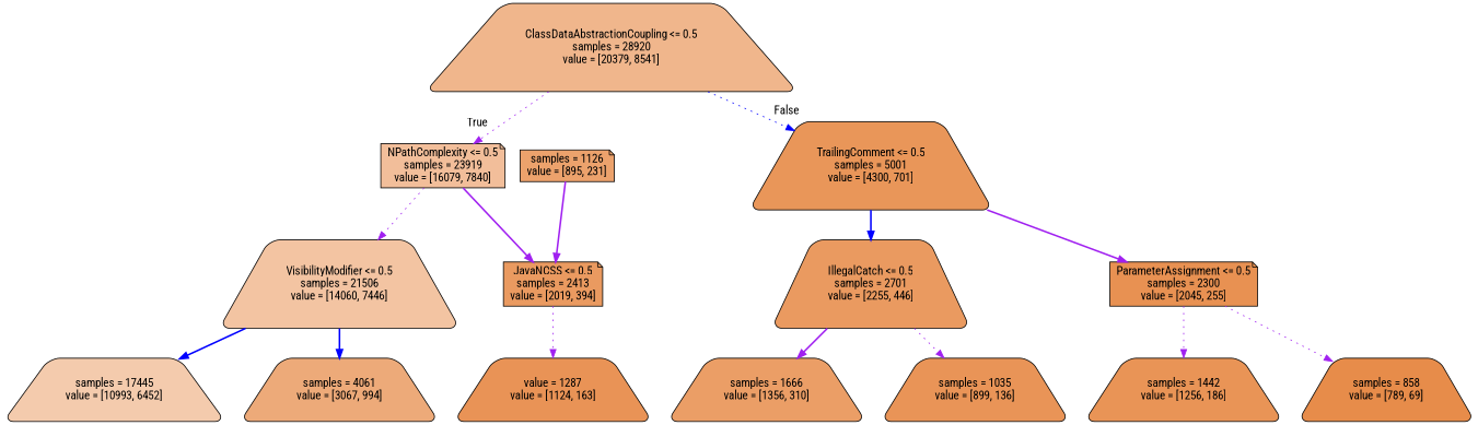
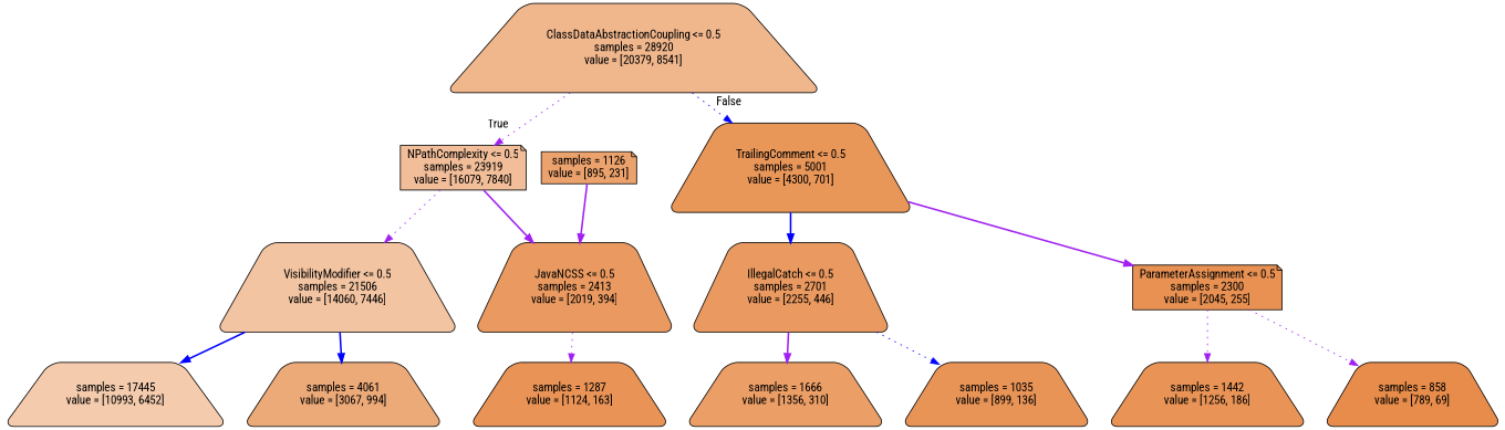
  digraph {
    fontname="Roboto Condensed"
    node [color=black fillcolor="#ea9a60" fontname="Roboto Condensed" shape=trapezium style="filled, rounded"]
    edge [color=purple fontname="Roboto Condensed" style=dotted]
    n1 [fillcolor="#f0b68c" label="ClassDataAbstractionCoupling <= 0.5\nsamples = 28920\nvalue = [20379, 8541]"]
    n2 [fillcolor="#f2be9a" label="NPathComplexity <= 0.5\nsamples = 23919\nvalue = [16079, 7840]" shape=note]
    n3 [fillcolor="#e99659" label="TrailingComment <= 0.5\nsamples = 5001\nvalue = [4300, 701]"]
    n4 [fillcolor="#f3c4a2" label="VisibilityModifier <= 0.5\nsamples = 21506\nvalue = [14060, 7446]"]
-   n5 [label="JavaNCSS <= 0.5\nsamples = 2413\nvalue = [2019, 394]" shape=note]
+   n5 [label="JavaNCSS <= 0.5\nsamples = 2413\nvalue = [2019, 394]"]
    n6 [label="IllegalCatch <= 0.5\nsamples = 2701\nvalue = [2255, 446]"]
    n7 [fillcolor="#e89152" label="ParameterAssignment <= 0.5\nsamples = 2300\nvalue = [2045, 255]" shape=note]
    n8 [fillcolor="#f4cbad" label="samples = 17445\nvalue = [10993, 6452]"]
    n9 [fillcolor="#edaa79" label="samples = 4061\nvalue = [3067, 994]"]
-   n10 [fillcolor="#e99356" label="value = 1287\nvalue = [1124, 163]"]
+   n10 [fillcolor="#e99356" label="samples = 1287\nvalue = [1124, 163]"]
    n11 [fillcolor="#eca26c" label="samples = 1126\nvalue = [895, 231]" shape=note]
    n12 [fillcolor="#eb9e66" label="samples = 1666\nvalue = [1356, 310]"]
    n13 [fillcolor="#e99457" label="samples = 1035\nvalue = [899, 136]"]
    n14 [fillcolor="#e99456" label="samples = 1442\nvalue = [1256, 186]"]
    n15 [fillcolor="#e78c4a" label="samples = 858\nvalue = [789, 69]"]
    n1 -> n2 [headlabel=True labelangle=45 labeldistance=2.5]
    n1 -> n3 [color=blue headlabel=False labelangle=-45 labeldistance=2.5]
    n2 -> n4
    n2 -> n5 [style=bold]
    n3 -> n6 [color=blue style=bold]
    n3 -> n7 [style=bold]
    n4 -> n8 [color=blue style=bold]
    n4 -> n9 [color=blue style=bold]
    n5 -> n10
    n6 -> n12 [style=bold]
-   n6 -> n13
+   n6 -> n13 [color=blue]
    n7 -> n14
    n7 -> n15
    n11 -> n5 [style=bold]
  }
